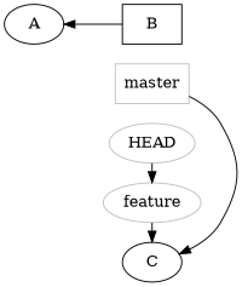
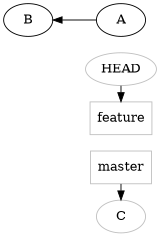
  digraph {
    rankdir=RL
-   C
+   C [color=grey]
    master [color=grey rank=3 shape=box]
-   feature [color=grey rank=3 shape=ellipse]
+   feature [color=grey rank=3 shape=box]
    HEAD [color=grey rank=3 shape=ellipse]
-   B [shape=box]
+   B
    A
    subgraph sub_1 {
      rank=same
      C
      master
      feature
      HEAD
    }
    master -> C
-   feature -> C
    HEAD -> feature
-   B -> A
+   A -> B
  }
